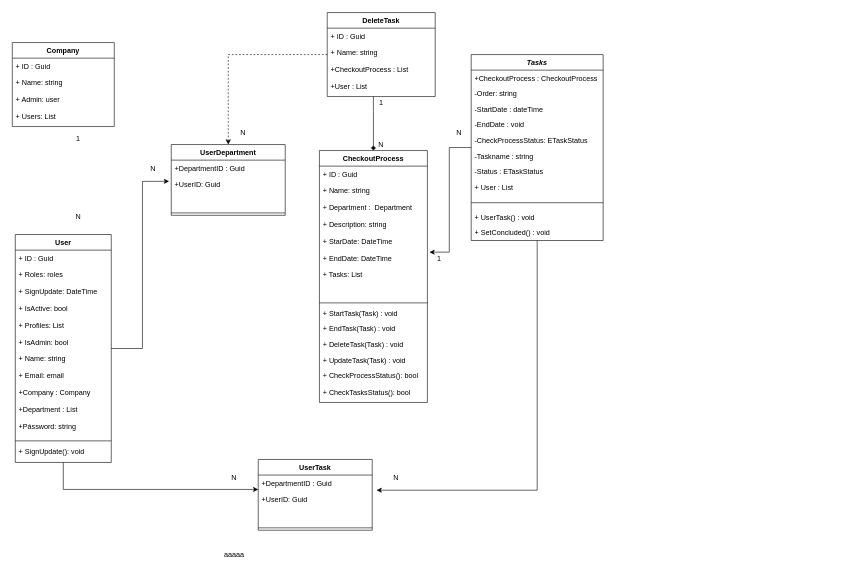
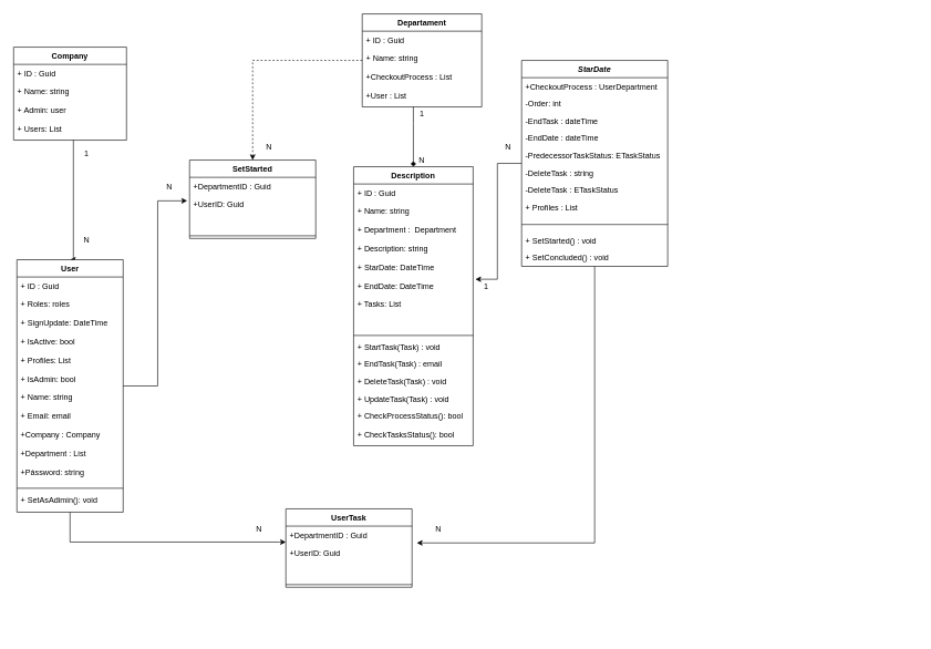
  <mxCell id="0" />
  <mxCell id="1" parent="0" />
  <mxCell id="2" style="edgeStyle=orthogonalEdgeStyle;rounded=0;orthogonalLoop=1;jettySize=auto;html=1;entryX=1.019;entryY=0.64;entryDx=0;entryDy=0;entryPerimeter=0;startArrow=none;startFill=0;endArrow=classic;endFill=1;" parent="1" source="4" target="22" edge="1"><mxGeometry relative="1" as="geometry" /></mxCell>
  <mxCell id="3" style="edgeStyle=orthogonalEdgeStyle;rounded=0;orthogonalLoop=1;jettySize=auto;html=1;entryX=1.038;entryY=0.301;entryDx=0;entryDy=0;entryPerimeter=0;" edge="1" parent="1" source="4" target="52"><mxGeometry relative="1" as="geometry" /></mxCell>
- <mxCell id="4" value="Tasks" style="swimlane;fontStyle=3;align=center;verticalAlign=top;childLayout=stackLayout;horizontal=1;startSize=26;horizontalStack=0;resizeParent=1;resizeLast=0;collapsible=1;marginBottom=0;rounded=0;shadow=0;strokeWidth=1;" parent="1" vertex="1"><mxGeometry x="785" y="90" width="220" height="310" as="geometry"><mxRectangle x="230" y="140" width="160" height="26" as="alternateBounds" /></mxGeometry></mxCell>
- <mxCell id="5" value="+CheckoutProcess : CheckoutProcess" style="text;align=left;verticalAlign=top;spacingLeft=4;spacingRight=4;overflow=hidden;rotatable=0;points=[[0,0.5],[1,0.5]];portConstraint=eastwest;" parent="4" vertex="1"><mxGeometry y="26" width="220" height="26" as="geometry" /></mxCell>
- <mxCell id="6" value="-Order: string&#10;" style="text;align=left;verticalAlign=top;spacingLeft=4;spacingRight=4;overflow=hidden;rotatable=0;points=[[0,0.5],[1,0.5]];portConstraint=eastwest;rounded=0;shadow=0;html=0;" parent="4" vertex="1"><mxGeometry y="52" width="220" height="26" as="geometry" /></mxCell>
- <mxCell id="7" value="-StartDate : dateTime" style="text;align=left;verticalAlign=top;spacingLeft=4;spacingRight=4;overflow=hidden;rotatable=0;points=[[0,0.5],[1,0.5]];portConstraint=eastwest;rounded=0;shadow=0;html=0;" parent="4" vertex="1"><mxGeometry y="78" width="220" height="26" as="geometry" /></mxCell>
- <mxCell id="8" value="-EndDate : void" style="text;align=left;verticalAlign=top;spacingLeft=4;spacingRight=4;overflow=hidden;rotatable=0;points=[[0,0.5],[1,0.5]];portConstraint=eastwest;rounded=0;shadow=0;html=0;" parent="4" vertex="1"><mxGeometry y="104" width="220" height="26" as="geometry" /></mxCell>
- <mxCell id="9" value="-CheckProcessStatus: ETaskStatus" style="text;align=left;verticalAlign=top;spacingLeft=4;spacingRight=4;overflow=hidden;rotatable=0;points=[[0,0.5],[1,0.5]];portConstraint=eastwest;rounded=0;shadow=0;html=0;" parent="4" vertex="1"><mxGeometry y="130" width="220" height="26" as="geometry" /></mxCell>
- <mxCell id="10" value="-Taskname : string" style="text;align=left;verticalAlign=top;spacingLeft=4;spacingRight=4;overflow=hidden;rotatable=0;points=[[0,0.5],[1,0.5]];portConstraint=eastwest;rounded=0;shadow=0;html=0;" parent="4" vertex="1"><mxGeometry y="156" width="220" height="26" as="geometry" /></mxCell>
- <mxCell id="11" value="-Status : ETaskStatus" style="text;align=left;verticalAlign=top;spacingLeft=4;spacingRight=4;overflow=hidden;rotatable=0;points=[[0,0.5],[1,0.5]];portConstraint=eastwest;rounded=0;shadow=0;html=0;" parent="4" vertex="1"><mxGeometry y="182" width="220" height="26" as="geometry" /></mxCell>
- <mxCell id="12" value="+ User : List" style="text;align=left;verticalAlign=top;spacingLeft=4;spacingRight=4;overflow=hidden;rotatable=0;points=[[0,0.5],[1,0.5]];portConstraint=eastwest;rounded=0;shadow=0;html=0;" vertex="1" parent="4"><mxGeometry y="208" width="220" height="28" as="geometry" /></mxCell>
+ <mxCell id="4" value="StarDate" style="swimlane;fontStyle=3;align=center;verticalAlign=top;childLayout=stackLayout;horizontal=1;startSize=26;horizontalStack=0;resizeParent=1;resizeLast=0;collapsible=1;marginBottom=0;rounded=0;shadow=0;strokeWidth=1;" parent="1" vertex="1"><mxGeometry x="785" y="90" width="220" height="310" as="geometry"><mxRectangle x="230" y="140" width="160" height="26" as="alternateBounds" /></mxGeometry></mxCell>
+ <mxCell id="5" value="+CheckoutProcess : UserDepartment" style="text;align=left;verticalAlign=top;spacingLeft=4;spacingRight=4;overflow=hidden;rotatable=0;points=[[0,0.5],[1,0.5]];portConstraint=eastwest;" parent="4" vertex="1"><mxGeometry y="26" width="220" height="26" as="geometry" /></mxCell>
+ <mxCell id="6" value="-Order: int&#10;" style="text;align=left;verticalAlign=top;spacingLeft=4;spacingRight=4;overflow=hidden;rotatable=0;points=[[0,0.5],[1,0.5]];portConstraint=eastwest;rounded=0;shadow=0;html=0;" parent="4" vertex="1"><mxGeometry y="52" width="220" height="26" as="geometry" /></mxCell>
+ <mxCell id="7" value="-EndTask : dateTime" style="text;align=left;verticalAlign=top;spacingLeft=4;spacingRight=4;overflow=hidden;rotatable=0;points=[[0,0.5],[1,0.5]];portConstraint=eastwest;rounded=0;shadow=0;html=0;" parent="4" vertex="1"><mxGeometry y="78" width="220" height="26" as="geometry" /></mxCell>
+ <mxCell id="8" value="-EndDate : dateTime" style="text;align=left;verticalAlign=top;spacingLeft=4;spacingRight=4;overflow=hidden;rotatable=0;points=[[0,0.5],[1,0.5]];portConstraint=eastwest;rounded=0;shadow=0;html=0;" parent="4" vertex="1"><mxGeometry y="104" width="220" height="26" as="geometry" /></mxCell>
+ <mxCell id="9" value="-PredecessorTaskStatus: ETaskStatus" style="text;align=left;verticalAlign=top;spacingLeft=4;spacingRight=4;overflow=hidden;rotatable=0;points=[[0,0.5],[1,0.5]];portConstraint=eastwest;rounded=0;shadow=0;html=0;" parent="4" vertex="1"><mxGeometry y="130" width="220" height="26" as="geometry" /></mxCell>
+ <mxCell id="10" value="-DeleteTask : string" style="text;align=left;verticalAlign=top;spacingLeft=4;spacingRight=4;overflow=hidden;rotatable=0;points=[[0,0.5],[1,0.5]];portConstraint=eastwest;rounded=0;shadow=0;html=0;" parent="4" vertex="1"><mxGeometry y="156" width="220" height="26" as="geometry" /></mxCell>
+ <mxCell id="11" value="-DeleteTask : ETaskStatus" style="text;align=left;verticalAlign=top;spacingLeft=4;spacingRight=4;overflow=hidden;rotatable=0;points=[[0,0.5],[1,0.5]];portConstraint=eastwest;rounded=0;shadow=0;html=0;" parent="4" vertex="1"><mxGeometry y="182" width="220" height="26" as="geometry" /></mxCell>
+ <mxCell id="12" value="+ Profiles : List" style="text;align=left;verticalAlign=top;spacingLeft=4;spacingRight=4;overflow=hidden;rotatable=0;points=[[0,0.5],[1,0.5]];portConstraint=eastwest;rounded=0;shadow=0;html=0;" vertex="1" parent="4"><mxGeometry y="208" width="220" height="28" as="geometry" /></mxCell>
  <mxCell id="13" value="" style="line;html=1;strokeWidth=1;align=left;verticalAlign=middle;spacingTop=-1;spacingLeft=3;spacingRight=3;rotatable=0;labelPosition=right;points=[];portConstraint=eastwest;" parent="4" vertex="1"><mxGeometry y="236" width="220" height="22" as="geometry" /></mxCell>
- <mxCell id="14" value="+ UserTask() : void" style="text;align=left;verticalAlign=top;spacingLeft=4;spacingRight=4;overflow=hidden;rotatable=0;points=[[0,0.5],[1,0.5]];portConstraint=eastwest;rounded=0;shadow=0;html=0;" parent="4" vertex="1"><mxGeometry y="258" width="220" height="26" as="geometry" /></mxCell>
+ <mxCell id="14" value="+ SetStarted() : void" style="text;align=left;verticalAlign=top;spacingLeft=4;spacingRight=4;overflow=hidden;rotatable=0;points=[[0,0.5],[1,0.5]];portConstraint=eastwest;rounded=0;shadow=0;html=0;" parent="4" vertex="1"><mxGeometry y="258" width="220" height="26" as="geometry" /></mxCell>
  <mxCell id="15" value="+ SetConcluded() : void" style="text;align=left;verticalAlign=top;spacingLeft=4;spacingRight=4;overflow=hidden;rotatable=0;points=[[0,0.5],[1,0.5]];portConstraint=eastwest;rounded=0;shadow=0;html=0;" parent="4" vertex="1"><mxGeometry y="284" width="220" height="26" as="geometry" /></mxCell>
  <mxCell id="16" style="edgeStyle=orthogonalEdgeStyle;rounded=0;orthogonalLoop=1;jettySize=auto;html=1;entryX=0.5;entryY=0;entryDx=0;entryDy=0;dashed=1;" edge="1" parent="1" source="18" target="29"><mxGeometry relative="1" as="geometry" /></mxCell>
  <mxCell id="17" style="edgeStyle=orthogonalEdgeStyle;rounded=0;orthogonalLoop=1;jettySize=auto;html=1;entryX=0.5;entryY=0;entryDx=0;entryDy=0;endArrow=diamond;" edge="1" parent="1" source="18" target="21"><mxGeometry relative="1" as="geometry"><Array as="points"><mxPoint x="622" y="185" /><mxPoint x="622" y="185" /></Array></mxGeometry></mxCell>
- <mxCell id="18" value="DeleteTask" style="swimlane;fontStyle=1;align=center;verticalAlign=top;childLayout=stackLayout;horizontal=1;startSize=26;horizontalStack=0;resizeParent=1;resizeLast=0;collapsible=1;marginBottom=0;rounded=0;shadow=0;strokeWidth=1;" parent="1" vertex="1"><mxGeometry x="545" y="20" width="180" height="140" as="geometry"><mxRectangle x="340" y="380" width="170" height="26" as="alternateBounds" /></mxGeometry></mxCell>
+ <mxCell id="18" value="Departament" style="swimlane;fontStyle=1;align=center;verticalAlign=top;childLayout=stackLayout;horizontal=1;startSize=26;horizontalStack=0;resizeParent=1;resizeLast=0;collapsible=1;marginBottom=0;rounded=0;shadow=0;strokeWidth=1;" parent="1" vertex="1"><mxGeometry x="545" y="20" width="180" height="140" as="geometry"><mxRectangle x="340" y="380" width="170" height="26" as="alternateBounds" /></mxGeometry></mxCell>
  <mxCell id="19" value="+ ID : Guid&#10;&#10;+ Name: string&#10;&#10;+CheckoutProcess : List&#10;&#10;+User : List" style="text;align=left;verticalAlign=top;spacingLeft=4;spacingRight=4;overflow=hidden;rotatable=0;points=[[0,0.5],[1,0.5]];portConstraint=eastwest;" parent="18" vertex="1"><mxGeometry y="26" width="180" height="114" as="geometry" /></mxCell>
  <mxCell id="20" value="" style="line;html=1;strokeWidth=1;align=left;verticalAlign=middle;spacingTop=-1;spacingLeft=3;spacingRight=3;rotatable=0;labelPosition=right;points=[];portConstraint=eastwest;" parent="18" vertex="1"><mxGeometry y="140" width="180" as="geometry" /></mxCell>
- <mxCell id="21" value="CheckoutProcess" style="swimlane;fontStyle=1;align=center;verticalAlign=top;childLayout=stackLayout;horizontal=1;startSize=26;horizontalStack=0;resizeParent=1;resizeParentMax=0;resizeLast=0;collapsible=1;marginBottom=0;" parent="1" vertex="1"><mxGeometry x="532" y="250" width="180" height="420" as="geometry" /></mxCell>
+ <mxCell id="21" value="Description" style="swimlane;fontStyle=1;align=center;verticalAlign=top;childLayout=stackLayout;horizontal=1;startSize=26;horizontalStack=0;resizeParent=1;resizeParentMax=0;resizeLast=0;collapsible=1;marginBottom=0;" parent="1" vertex="1"><mxGeometry x="532" y="250" width="180" height="420" as="geometry" /></mxCell>
  <mxCell id="22" value="+ ID : Guid&#10;&#10;+ Name: string&#10;&#10;+ Department :  Department&#10;&#10;+ Description: string&#10;&#10;+ StarDate: DateTime&#10;&#10;+ EndDate: DateTime&#10;&#10;+ Tasks: List&#10;" style="text;strokeColor=none;fillColor=none;align=left;verticalAlign=top;spacingLeft=4;spacingRight=4;overflow=hidden;rotatable=0;points=[[0,0.5],[1,0.5]];portConstraint=eastwest;" parent="21" vertex="1"><mxGeometry y="26" width="180" height="224" as="geometry" /></mxCell>
  <mxCell id="23" value="" style="line;strokeWidth=1;fillColor=none;align=left;verticalAlign=middle;spacingTop=-1;spacingLeft=3;spacingRight=3;rotatable=0;labelPosition=right;points=[];portConstraint=eastwest;" parent="21" vertex="1"><mxGeometry y="250" width="180" height="8" as="geometry" /></mxCell>
  <mxCell id="24" value="+ StartTask(Task) : void" style="text;align=left;verticalAlign=top;spacingLeft=4;spacingRight=4;overflow=hidden;rotatable=0;points=[[0,0.5],[1,0.5]];portConstraint=eastwest;rounded=0;shadow=0;html=0;" parent="21" vertex="1"><mxGeometry y="258" width="180" height="26" as="geometry" /></mxCell>
- <mxCell id="25" value="+ EndTask(Task) : void" style="text;align=left;verticalAlign=top;spacingLeft=4;spacingRight=4;overflow=hidden;rotatable=0;points=[[0,0.5],[1,0.5]];portConstraint=eastwest;rounded=0;shadow=0;html=0;" parent="21" vertex="1"><mxGeometry y="284" width="180" height="26" as="geometry" /></mxCell>
+ <mxCell id="25" value="+ EndTask(Task) : email" style="text;align=left;verticalAlign=top;spacingLeft=4;spacingRight=4;overflow=hidden;rotatable=0;points=[[0,0.5],[1,0.5]];portConstraint=eastwest;rounded=0;shadow=0;html=0;" parent="21" vertex="1"><mxGeometry y="284" width="180" height="26" as="geometry" /></mxCell>
  <mxCell id="26" value="+ DeleteTask(Task) : void" style="text;align=left;verticalAlign=top;spacingLeft=4;spacingRight=4;overflow=hidden;rotatable=0;points=[[0,0.5],[1,0.5]];portConstraint=eastwest;rounded=0;shadow=0;html=0;" parent="21" vertex="1"><mxGeometry y="310" width="180" height="26" as="geometry" /></mxCell>
  <mxCell id="27" value="+ UpdateTask(Task) : void" style="text;align=left;verticalAlign=top;spacingLeft=4;spacingRight=4;overflow=hidden;rotatable=0;points=[[0,0.5],[1,0.5]];portConstraint=eastwest;rounded=0;shadow=0;html=0;" parent="21" vertex="1"><mxGeometry y="336" width="180" height="26" as="geometry" /></mxCell>
  <mxCell id="28" value="+ CheckProcessStatus(): bool&#10;&#10;+ CheckTasksStatus(): bool" style="text;strokeColor=none;fillColor=none;align=left;verticalAlign=top;spacingLeft=4;spacingRight=4;overflow=hidden;rotatable=0;points=[[0,0.5],[1,0.5]];portConstraint=eastwest;" parent="21" vertex="1"><mxGeometry y="362" width="180" height="58" as="geometry" /></mxCell>
- <mxCell id="29" value="UserDepartment" style="swimlane;fontStyle=1;align=center;verticalAlign=top;childLayout=stackLayout;horizontal=1;startSize=26;horizontalStack=0;resizeParent=1;resizeParentMax=0;resizeLast=0;collapsible=1;marginBottom=0;" parent="1" vertex="1"><mxGeometry x="285" y="240" width="190" height="118" as="geometry" /></mxCell>
+ <mxCell id="29" value="SetStarted" style="swimlane;fontStyle=1;align=center;verticalAlign=top;childLayout=stackLayout;horizontal=1;startSize=26;horizontalStack=0;resizeParent=1;resizeParentMax=0;resizeLast=0;collapsible=1;marginBottom=0;" parent="1" vertex="1"><mxGeometry x="285" y="240" width="190" height="118" as="geometry" /></mxCell>
  <mxCell id="30" value="+DepartmentID : Guid&#10;&#10;+UserID: Guid&#10;&#10;&#10;" style="text;strokeColor=none;fillColor=none;align=left;verticalAlign=top;spacingLeft=4;spacingRight=4;overflow=hidden;rotatable=0;points=[[0,0.5],[1,0.5]];portConstraint=eastwest;" parent="29" vertex="1"><mxGeometry y="26" width="190" height="84" as="geometry" /></mxCell>
  <mxCell id="31" value="" style="line;strokeWidth=1;fillColor=none;align=left;verticalAlign=middle;spacingTop=-1;spacingLeft=3;spacingRight=3;rotatable=0;labelPosition=right;points=[];portConstraint=eastwest;" parent="29" vertex="1"><mxGeometry y="110" width="190" height="8" as="geometry" /></mxCell>
+ <mxCell id="32" style="rounded=0;orthogonalLoop=1;jettySize=auto;html=1;edgeStyle=orthogonalEdgeStyle;startArrow=none;startFill=0;endArrow=classic;endFill=1;entryX=0.5;entryY=0;entryDx=0;entryDy=0;" parent="1" source="33" target="46" edge="1"><mxGeometry relative="1" as="geometry"><mxPoint x="105" y="385" as="targetPoint" /><Array as="points"><mxPoint x="110" y="390" /></Array></mxGeometry></mxCell>
  <mxCell id="33" value="Company" style="swimlane;fontStyle=1;align=center;verticalAlign=top;childLayout=stackLayout;horizontal=1;startSize=26;horizontalStack=0;resizeParent=1;resizeParentMax=0;resizeLast=0;collapsible=1;marginBottom=0;" parent="1" vertex="1"><mxGeometry x="20" y="70" width="170" height="140" as="geometry" /></mxCell>
  <mxCell id="34" value="+ ID : Guid&#10;&#10;+ Name: string&#10;&#10;+ Admin: user&#10;&#10;+ Users: List" style="text;strokeColor=none;fillColor=none;align=left;verticalAlign=top;spacingLeft=4;spacingRight=4;overflow=hidden;rotatable=0;points=[[0,0.5],[1,0.5]];portConstraint=eastwest;" parent="33" vertex="1"><mxGeometry y="26" width="170" height="114" as="geometry" /></mxCell>
  <mxCell id="35" value="" style="line;strokeWidth=1;fillColor=none;align=left;verticalAlign=middle;spacingTop=-1;spacingLeft=3;spacingRight=3;rotatable=0;labelPosition=right;points=[];portConstraint=eastwest;" parent="1" vertex="1"><mxGeometry x="1200" y="275" width="180" as="geometry" /></mxCell>
  <mxCell id="36" value="1" style="text;html=1;strokeColor=none;fillColor=none;align=center;verticalAlign=middle;whiteSpace=wrap;rounded=0;" parent="1" vertex="1"><mxGeometry x="110" y="220" width="40" height="20" as="geometry" /></mxCell>
  <mxCell id="37" value="N" style="text;html=1;strokeColor=none;fillColor=none;align=center;verticalAlign=middle;whiteSpace=wrap;rounded=0;" parent="1" vertex="1"><mxGeometry x="110" y="350" width="40" height="20" as="geometry" /></mxCell>
- <mxCell id="38" value="aaaaa" style="text;html=1;strokeColor=none;fillColor=none;align=center;verticalAlign=middle;whiteSpace=wrap;rounded=0;" parent="1" vertex="1"><mxGeometry x="360" y="894" width="60" height="60" as="geometry" /></mxCell>
  <mxCell id="39" value="N" style="text;html=1;strokeColor=none;fillColor=none;align=center;verticalAlign=middle;whiteSpace=wrap;rounded=0;" parent="1" vertex="1"><mxGeometry x="385" y="210" width="40" height="20" as="geometry" /></mxCell>
  <mxCell id="40" value="1" style="text;html=1;strokeColor=none;fillColor=none;align=center;verticalAlign=middle;whiteSpace=wrap;rounded=0;" parent="1" vertex="1"><mxGeometry x="615" y="160" width="40" height="20" as="geometry" /></mxCell>
  <mxCell id="41" value="N" style="text;html=1;strokeColor=none;fillColor=none;align=center;verticalAlign=middle;whiteSpace=wrap;rounded=0;" parent="1" vertex="1"><mxGeometry x="615" y="230" width="40" height="20" as="geometry" /></mxCell>
  <mxCell id="42" value="1" style="text;html=1;strokeColor=none;fillColor=none;align=center;verticalAlign=middle;whiteSpace=wrap;rounded=0;" parent="1" vertex="1"><mxGeometry x="712" y="420" width="40" height="20" as="geometry" /></mxCell>
  <mxCell id="43" value="N" style="text;html=1;strokeColor=none;fillColor=none;align=center;verticalAlign=middle;whiteSpace=wrap;rounded=0;" parent="1" vertex="1"><mxGeometry x="745" y="210" width="40" height="20" as="geometry" /></mxCell>
  <mxCell id="44" style="edgeStyle=orthogonalEdgeStyle;rounded=0;orthogonalLoop=1;jettySize=auto;html=1;entryX=-0.019;entryY=0.421;entryDx=0;entryDy=0;entryPerimeter=0;" edge="1" parent="1" source="46" target="30"><mxGeometry relative="1" as="geometry"><Array as="points"><mxPoint x="237" y="301" /></Array></mxGeometry></mxCell>
  <mxCell id="45" style="edgeStyle=orthogonalEdgeStyle;rounded=0;orthogonalLoop=1;jettySize=auto;html=1;entryX=0;entryY=0.286;entryDx=0;entryDy=0;entryPerimeter=0;" edge="1" parent="1" source="46" target="52"><mxGeometry relative="1" as="geometry"><mxPoint x="105" y="808.333" as="targetPoint" /><Array as="points"><mxPoint x="105" y="815" /><mxPoint x="420" y="815" /></Array></mxGeometry></mxCell>
  <mxCell id="46" value="User" style="swimlane;fontStyle=1;align=center;verticalAlign=top;childLayout=stackLayout;horizontal=1;startSize=26;horizontalStack=0;resizeParent=1;resizeParentMax=0;resizeLast=0;collapsible=1;marginBottom=0;" vertex="1" parent="1"><mxGeometry x="25" y="390" width="160" height="380" as="geometry" /></mxCell>
  <mxCell id="47" value="+ ID : Guid&#10;&#10;+ Roles: roles&#10;&#10;+ SignUpdate: DateTime&#10;&#10;+ IsActive: bool&#10;&#10;+ Profiles: List&#10;&#10;+ IsAdmin: bool&#10;&#10;+ Name: string&#10;&#10;+ Email: email&#10;&#10;+Company : Company&#10;&#10;+Department : List&#10;&#10;+Pássword: string" style="text;strokeColor=none;fillColor=none;align=left;verticalAlign=top;spacingLeft=4;spacingRight=4;overflow=hidden;rotatable=0;points=[[0,0.5],[1,0.5]];portConstraint=eastwest;" parent="46" vertex="1"><mxGeometry y="26" width="160" height="314" as="geometry" /></mxCell>
  <mxCell id="48" value="" style="line;strokeWidth=1;fillColor=none;align=left;verticalAlign=middle;spacingTop=-1;spacingLeft=3;spacingRight=3;rotatable=0;labelPosition=right;points=[];portConstraint=eastwest;" vertex="1" parent="46"><mxGeometry y="340" width="160" height="8" as="geometry" /></mxCell>
- <mxCell id="49" value="+ SignUpdate(): void" style="text;strokeColor=none;fillColor=none;align=left;verticalAlign=top;spacingLeft=4;spacingRight=4;overflow=hidden;rotatable=0;points=[[0,0.5],[1,0.5]];portConstraint=eastwest;" parent="46" vertex="1"><mxGeometry y="348" width="160" height="32" as="geometry" /></mxCell>
+ <mxCell id="49" value="+ SetAsAdimin(): void" style="text;strokeColor=none;fillColor=none;align=left;verticalAlign=top;spacingLeft=4;spacingRight=4;overflow=hidden;rotatable=0;points=[[0,0.5],[1,0.5]];portConstraint=eastwest;" parent="46" vertex="1"><mxGeometry y="348" width="160" height="32" as="geometry" /></mxCell>
  <mxCell id="50" value="N" style="text;html=1;strokeColor=none;fillColor=none;align=center;verticalAlign=middle;whiteSpace=wrap;rounded=0;" vertex="1" parent="1"><mxGeometry x="235" y="270" width="40" height="20" as="geometry" /></mxCell>
  <mxCell id="51" value="UserTask" style="swimlane;fontStyle=1;align=center;verticalAlign=top;childLayout=stackLayout;horizontal=1;startSize=26;horizontalStack=0;resizeParent=1;resizeParentMax=0;resizeLast=0;collapsible=1;marginBottom=0;" vertex="1" parent="1"><mxGeometry x="430" y="765" width="190" height="118" as="geometry" /></mxCell>
  <mxCell id="52" value="+DepartmentID : Guid&#10;&#10;+UserID: Guid&#10;&#10;&#10;" style="text;strokeColor=none;fillColor=none;align=left;verticalAlign=top;spacingLeft=4;spacingRight=4;overflow=hidden;rotatable=0;points=[[0,0.5],[1,0.5]];portConstraint=eastwest;" vertex="1" parent="51"><mxGeometry y="26" width="190" height="84" as="geometry" /></mxCell>
  <mxCell id="53" value="" style="line;strokeWidth=1;fillColor=none;align=left;verticalAlign=middle;spacingTop=-1;spacingLeft=3;spacingRight=3;rotatable=0;labelPosition=right;points=[];portConstraint=eastwest;" vertex="1" parent="51"><mxGeometry y="110" width="190" height="8" as="geometry" /></mxCell>
  <mxCell id="54" value="N" style="text;html=1;strokeColor=none;fillColor=none;align=center;verticalAlign=middle;whiteSpace=wrap;rounded=0;" vertex="1" parent="1"><mxGeometry x="640" y="785" width="40" height="20" as="geometry" /></mxCell>
  <mxCell id="55" value="N" style="text;html=1;strokeColor=none;fillColor=none;align=center;verticalAlign=middle;whiteSpace=wrap;rounded=0;" vertex="1" parent="1"><mxGeometry x="370" y="785" width="40" height="20" as="geometry" /></mxCell>
